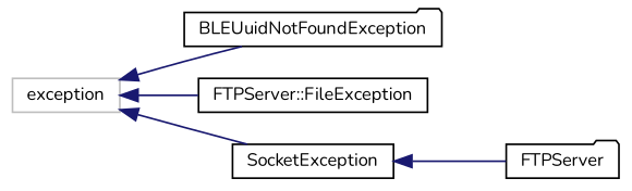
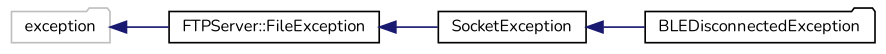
  digraph {
    fontname=Nunito
    rankdir=LR
    node [color=black fillcolor=white fontname=Nunito fontsize=10 shape=folder style=filled]
    edge [color=midnightblue dir=back fontname=Nunito fontsize=10 labelfontname=Helvetica labelfontsize=10 style=solid]
-   n1 [color=grey75 height=0.2 label=exception shape=box width=0.4]
-   n2 [height=0.2 label=BLEUuidNotFoundException width=0.4]
+   n1 [color=grey75 height=0.2 label=exception width=0.4]
    n3 [height=0.2 label="FTPServer::FileException" shape=box width=0.4]
    n4 [height=0.2 label=SocketException shape=box width=0.4]
-   n5 [height=0.2 label=FTPServer width=0.4]
-   n1 -> n2
+   n5 [height=0.2 label=BLEDisconnectedException width=0.4]
    n1 -> n3
-   n1 -> n4
+   n3 -> n4
    n4 -> n5
  }
